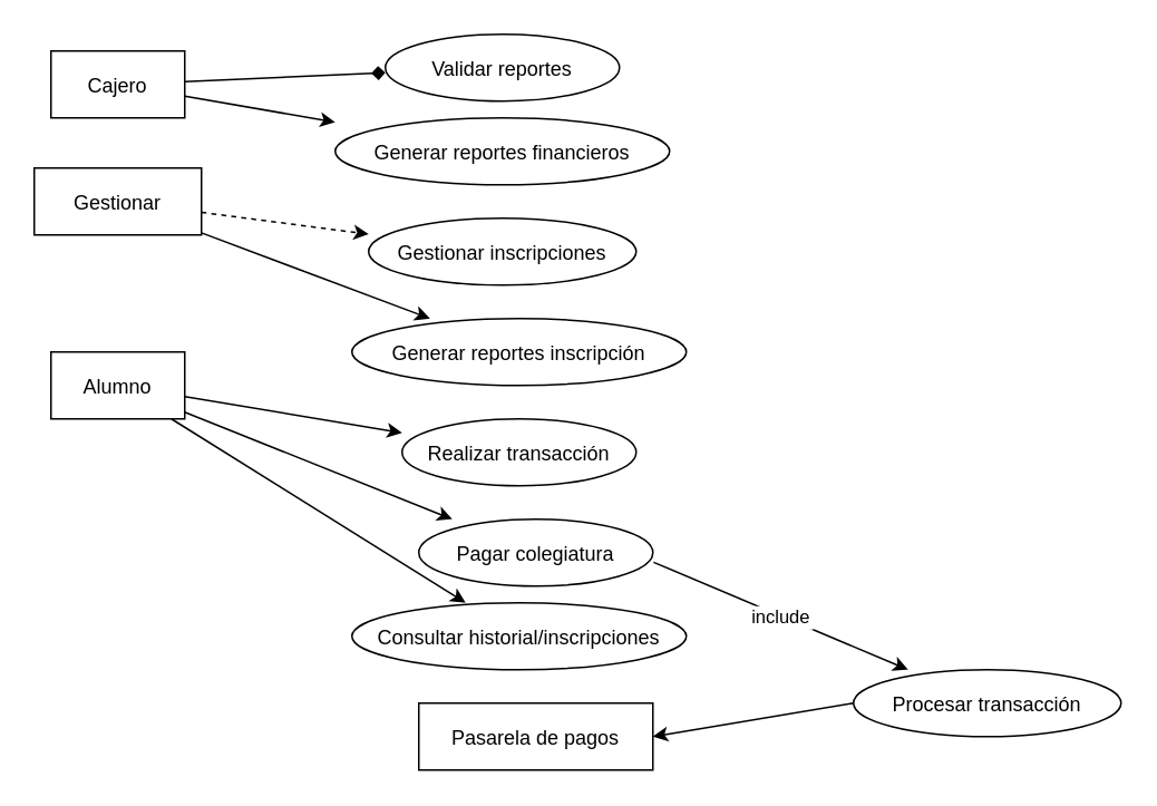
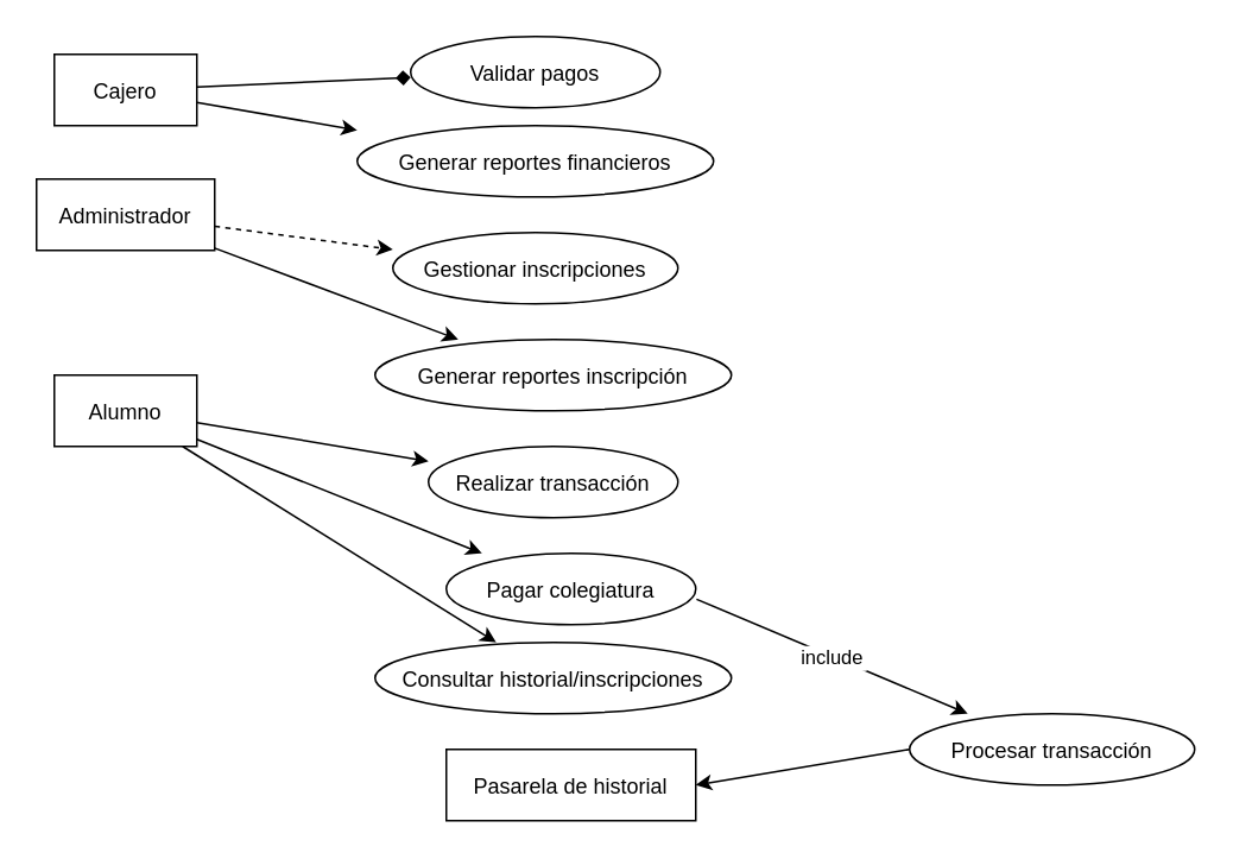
  <mxCell id="0" />
  <mxCell id="1" parent="0" />
  <mxCell id="2" value="Alumno" style="shape=rectangle;" parent="1" vertex="1"><mxGeometry x="30" y="210" width="80" height="40" as="geometry" /></mxCell>
- <mxCell id="3" value="Gestionar" style="shape=rectangle;" parent="1" vertex="1"><mxGeometry x="20" y="100" width="100" height="40" as="geometry" /></mxCell>
+ <mxCell id="3" value="Administrador" style="shape=rectangle;" parent="1" vertex="1"><mxGeometry x="20" y="100" width="100" height="40" as="geometry" /></mxCell>
  <mxCell id="4" value="Cajero" style="shape=rectangle;" parent="1" vertex="1"><mxGeometry x="30" y="30" width="80" height="40" as="geometry" /></mxCell>
  <mxCell id="5" value="Realizar transacción" style="shape=ellipse;" parent="1" vertex="1"><mxGeometry x="240" y="250" width="140" height="40" as="geometry" /></mxCell>
  <mxCell id="6" value="Pagar colegiatura" style="shape=ellipse;" parent="1" vertex="1"><mxGeometry x="250" y="310" width="140" height="40" as="geometry" /></mxCell>
  <mxCell id="7" value="Consultar historial/inscripciones" style="shape=ellipse;" parent="1" vertex="1"><mxGeometry x="210" y="360" width="200" height="40" as="geometry" /></mxCell>
  <mxCell id="8" value="Gestionar inscripciones" style="shape=ellipse;" parent="1" vertex="1"><mxGeometry x="220" y="130" width="160" height="40" as="geometry" /></mxCell>
  <mxCell id="9" value="Generar reportes inscripción" style="shape=ellipse;" parent="1" vertex="1"><mxGeometry x="210" y="190" width="200" height="40" as="geometry" /></mxCell>
- <mxCell id="10" value="Validar reportes" style="shape=ellipse;" parent="1" vertex="1"><mxGeometry x="230" y="20" width="140" height="40" as="geometry" /></mxCell>
+ <mxCell id="10" value="Validar pagos" style="shape=ellipse;" parent="1" vertex="1"><mxGeometry x="230" y="20" width="140" height="40" as="geometry" /></mxCell>
  <mxCell id="11" value="Generar reportes financieros" style="shape=ellipse;" parent="1" vertex="1"><mxGeometry x="200" y="70" width="200" height="40" as="geometry" /></mxCell>
  <mxCell id="12" value="Procesar transacción" style="shape=ellipse;" parent="1" vertex="1"><mxGeometry x="510" y="400" width="160" height="40" as="geometry" /></mxCell>
  <mxCell id="13" value="" parent="1" source="2" target="5" edge="1"><mxGeometry relative="1" as="geometry" /></mxCell>
  <mxCell id="14" value="" parent="1" source="2" target="6" edge="1"><mxGeometry relative="1" as="geometry" /></mxCell>
  <mxCell id="15" value="" parent="1" source="2" target="7" edge="1"><mxGeometry relative="1" as="geometry" /></mxCell>
  <mxCell id="16" value="" parent="1" source="3" target="8" edge="1" style="dashed=1;"><mxGeometry relative="1" as="geometry" /></mxCell>
  <mxCell id="17" value="" parent="1" source="3" target="9" edge="1"><mxGeometry relative="1" as="geometry" /></mxCell>
  <mxCell id="18" value="" parent="1" source="4" target="10" edge="1" style="endArrow=diamond;"><mxGeometry relative="1" as="geometry" /></mxCell>
  <mxCell id="19" value="" parent="1" source="4" target="11" edge="1"><mxGeometry relative="1" as="geometry" /></mxCell>
  <mxCell id="20" value="include" style="exitX=1.003;exitY=0.643;exitDx=0;exitDy=0;exitPerimeter=0;" parent="1" source="6" target="12" edge="1"><mxGeometry relative="1" as="geometry" /></mxCell>
  <mxCell id="21" value="" style="exitX=0;exitY=0.5;exitDx=0;exitDy=0;entryX=1;entryY=0.5;entryDx=0;entryDy=0;" edge="1" parent="1" source="12" target="22"><mxGeometry relative="1" as="geometry"><mxPoint x="350" y="330" as="sourcePoint" /><mxPoint x="480" y="430" as="targetPoint" /></mxGeometry></mxCell>
- <mxCell id="22" value="Pasarela de pagos" style="shape=rectangle;" parent="1" vertex="1"><mxGeometry x="250" y="420" width="140" height="40" as="geometry" /></mxCell>
+ <mxCell id="22" value="Pasarela de historial" style="shape=rectangle;" parent="1" vertex="1"><mxGeometry x="250" y="420" width="140" height="40" as="geometry" /></mxCell>
